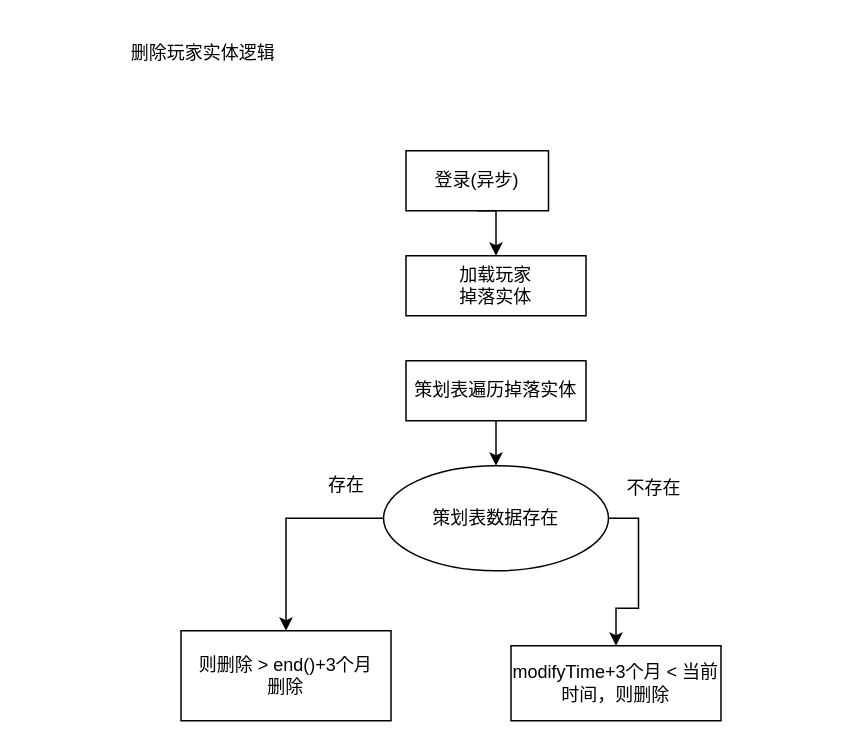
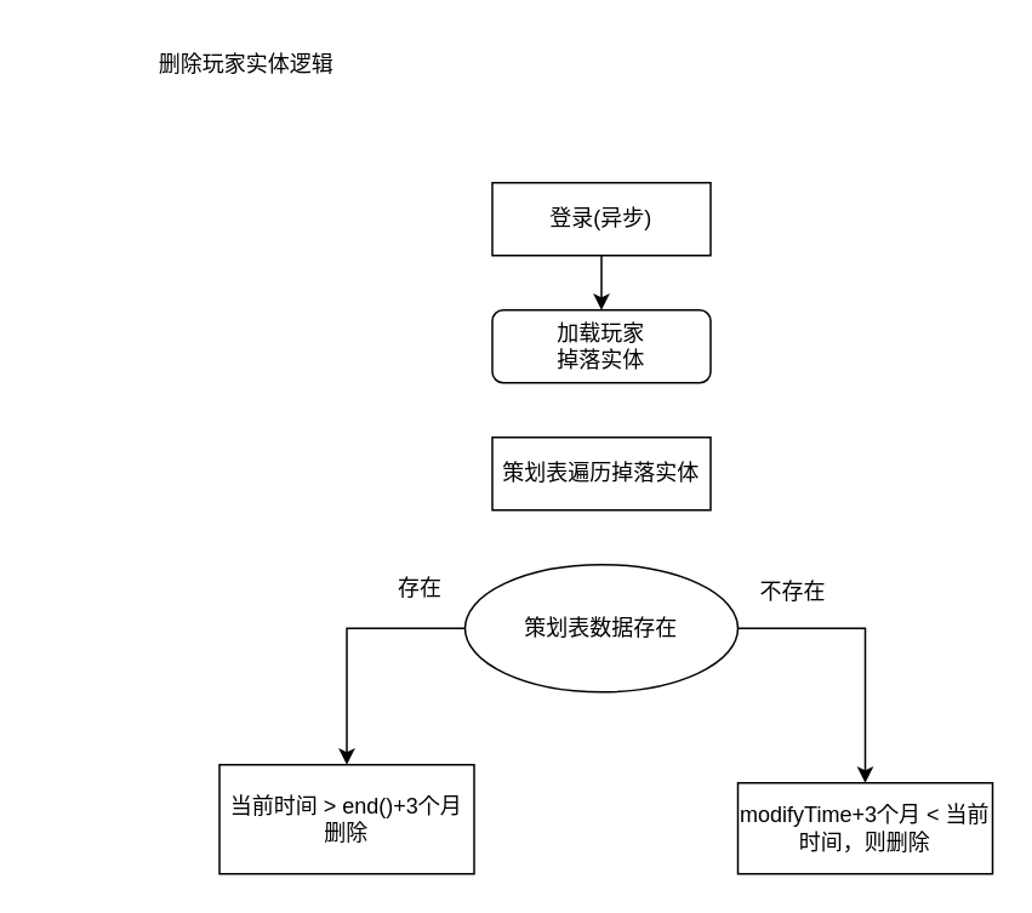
  <mxCell id="0" />
  <mxCell id="1" parent="0" />
  <mxCell id="2" value="删除玩家实体逻辑" style="text;html=1;align=center;verticalAlign=middle;whiteSpace=wrap;rounded=0;" vertex="1" parent="1"><mxGeometry x="20" y="20" width="230" height="30" as="geometry" /></mxCell>
  <mxCell id="3" style="edgeStyle=orthogonalEdgeStyle;rounded=0;orthogonalLoop=1;jettySize=auto;html=1;exitX=0.5;exitY=1;exitDx=0;exitDy=0;entryX=0.5;entryY=0;entryDx=0;entryDy=0;" edge="1" parent="1" source="4" target="5"><mxGeometry relative="1" as="geometry" /></mxCell>
- <mxCell id="4" value="登录(异步)" style="rounded=0;whiteSpace=wrap;html=1;" vertex="1" parent="1"><mxGeometry x="270" y="100" width="95" height="40" as="geometry" /></mxCell>
- <mxCell id="5" value="加载玩家&lt;div&gt;掉落实体&lt;/div&gt;" style="rounded=0;whiteSpace=wrap;html=1;" vertex="1" parent="1"><mxGeometry x="270" y="170" width="120" height="40" as="geometry" /></mxCell>
- <mxCell id="6" style="edgeStyle=orthogonalEdgeStyle;rounded=0;orthogonalLoop=1;jettySize=auto;html=1;entryX=0.5;entryY=0;entryDx=0;entryDy=0;" edge="1" parent="1" source="7" target="10"><mxGeometry relative="1" as="geometry" /></mxCell>
+ <mxCell id="4" value="登录(异步)" style="rounded=0;whiteSpace=wrap;html=1;" vertex="1" parent="1"><mxGeometry x="270" y="100" width="120" height="40" as="geometry" /></mxCell>
+ <mxCell id="5" value="加载玩家&lt;div&gt;掉落实体&lt;/div&gt;" style="whiteSpace=wrap;html=1;rounded=1;" vertex="1" parent="1"><mxGeometry x="270" y="170" width="120" height="40" as="geometry" /></mxCell>
  <mxCell id="7" value="策划表遍历掉落实体" style="rounded=0;whiteSpace=wrap;html=1;" vertex="1" parent="1"><mxGeometry x="270" y="240" width="120" height="40" as="geometry" /></mxCell>
  <mxCell id="8" style="edgeStyle=orthogonalEdgeStyle;rounded=0;orthogonalLoop=1;jettySize=auto;html=1;exitX=0;exitY=0.5;exitDx=0;exitDy=0;entryX=0.5;entryY=0;entryDx=0;entryDy=0;" edge="1" parent="1" source="10" target="11"><mxGeometry relative="1" as="geometry" /></mxCell>
  <mxCell id="9" style="edgeStyle=orthogonalEdgeStyle;rounded=0;orthogonalLoop=1;jettySize=auto;html=1;exitX=1;exitY=0.5;exitDx=0;exitDy=0;entryX=0.5;entryY=0;entryDx=0;entryDy=0;" edge="1" parent="1" source="10" target="12"><mxGeometry relative="1" as="geometry" /></mxCell>
  <mxCell id="10" value="策划表数据存在" style="ellipse;whiteSpace=wrap;html=1;" vertex="1" parent="1"><mxGeometry x="255" y="310" width="150" height="70" as="geometry" /></mxCell>
- <mxCell id="11" value="则删除 &amp;gt; end()+3个月&lt;div&gt;删除&lt;/div&gt;" style="rounded=0;whiteSpace=wrap;html=1;" vertex="1" parent="1"><mxGeometry x="120" y="420" width="140" height="60" as="geometry" /></mxCell>
- <mxCell id="12" value="modifyTime+3个月 &amp;lt; 当前时间，则&lt;span style=&quot;background-color: transparent; color: light-dark(rgb(0, 0, 0), rgb(255, 255, 255));&quot;&gt;删除&lt;/span&gt;" style="rounded=0;whiteSpace=wrap;html=1;" vertex="1" parent="1"><mxGeometry x="340" y="430" width="140" height="50" as="geometry" /></mxCell>
+ <mxCell id="11" value="当前时间 &amp;gt; end()+3个月&lt;div&gt;删除&lt;/div&gt;" style="rounded=0;whiteSpace=wrap;html=1;" vertex="1" parent="1"><mxGeometry x="120" y="420" width="140" height="60" as="geometry" /></mxCell>
+ <mxCell id="12" value="modifyTime+3个月 &amp;lt; 当前时间，则&lt;span style=&quot;background-color: transparent; color: light-dark(rgb(0, 0, 0), rgb(255, 255, 255));&quot;&gt;删除&lt;/span&gt;" style="rounded=0;whiteSpace=wrap;html=1;" vertex="1" parent="1"><mxGeometry x="405" y="430" width="140" height="50" as="geometry" /></mxCell>
  <mxCell id="13" value="存在" style="text;html=1;align=center;verticalAlign=middle;resizable=0;points=[];autosize=1;strokeColor=none;fillColor=none;" vertex="1" parent="1"><mxGeometry x="205" y="308" width="50" height="30" as="geometry" /></mxCell>
  <mxCell id="14" value="不存在" style="text;html=1;align=center;verticalAlign=middle;resizable=0;points=[];autosize=1;strokeColor=none;fillColor=none;" vertex="1" parent="1"><mxGeometry x="405" y="310" width="60" height="30" as="geometry" /></mxCell>
